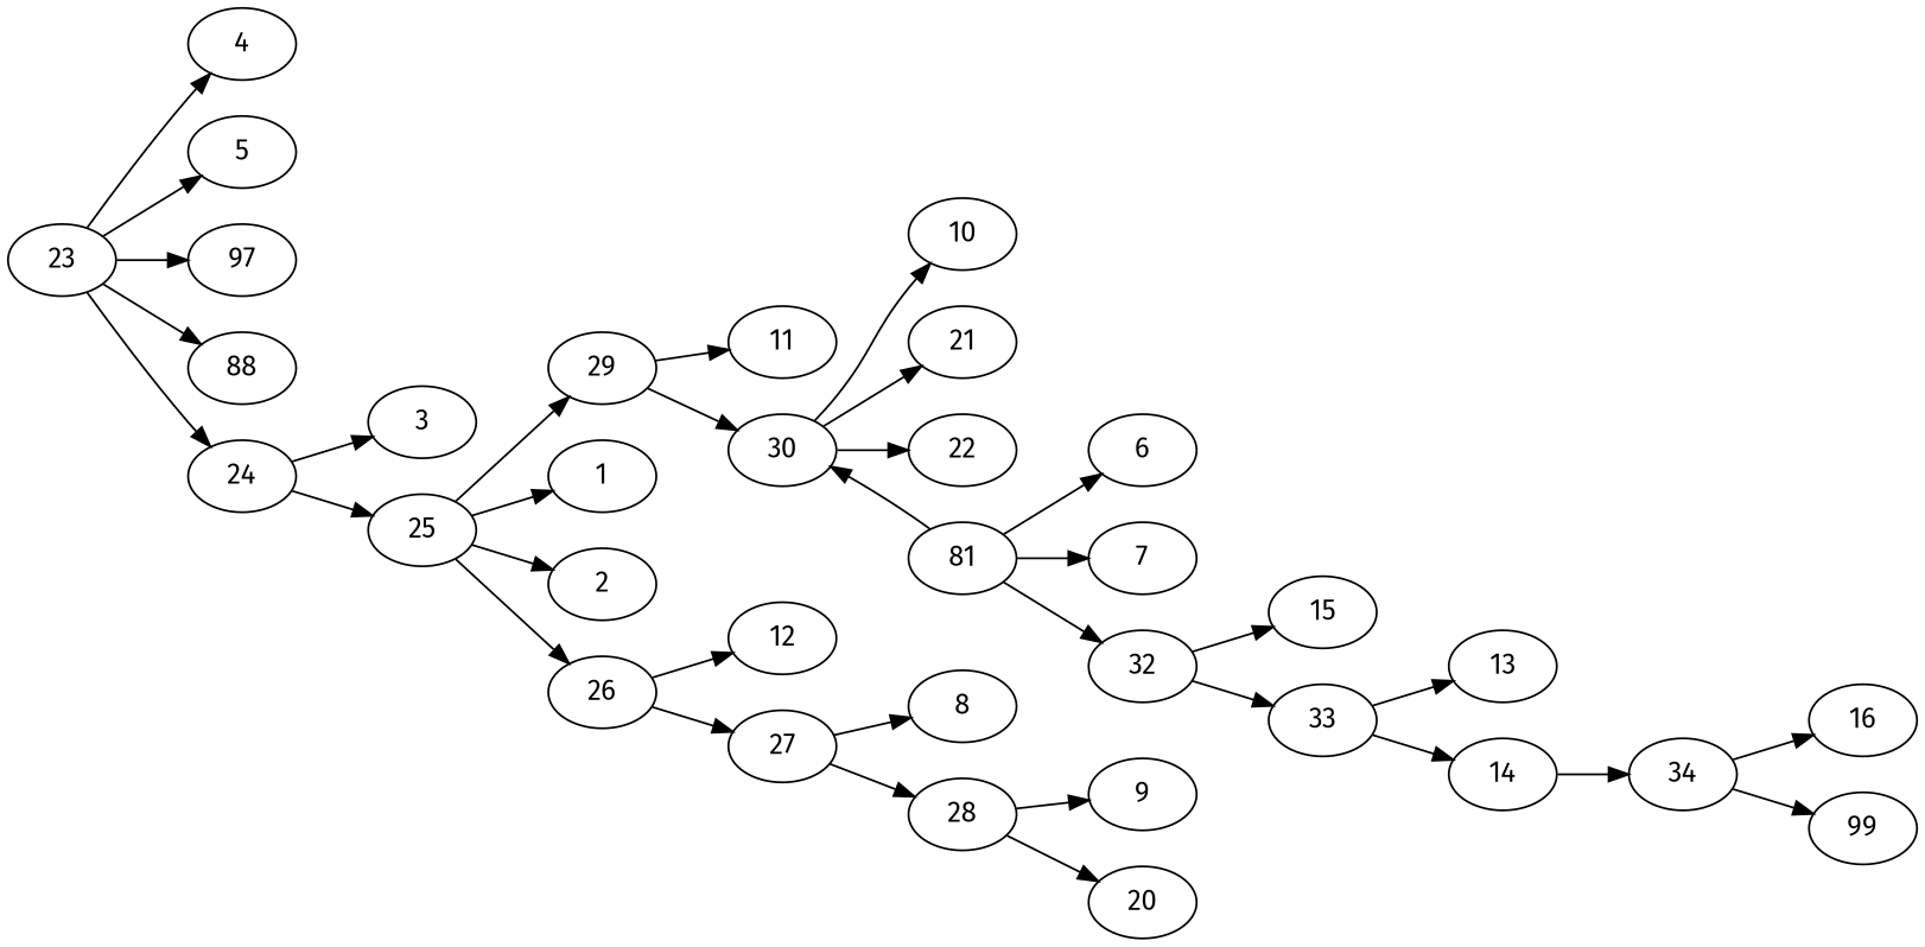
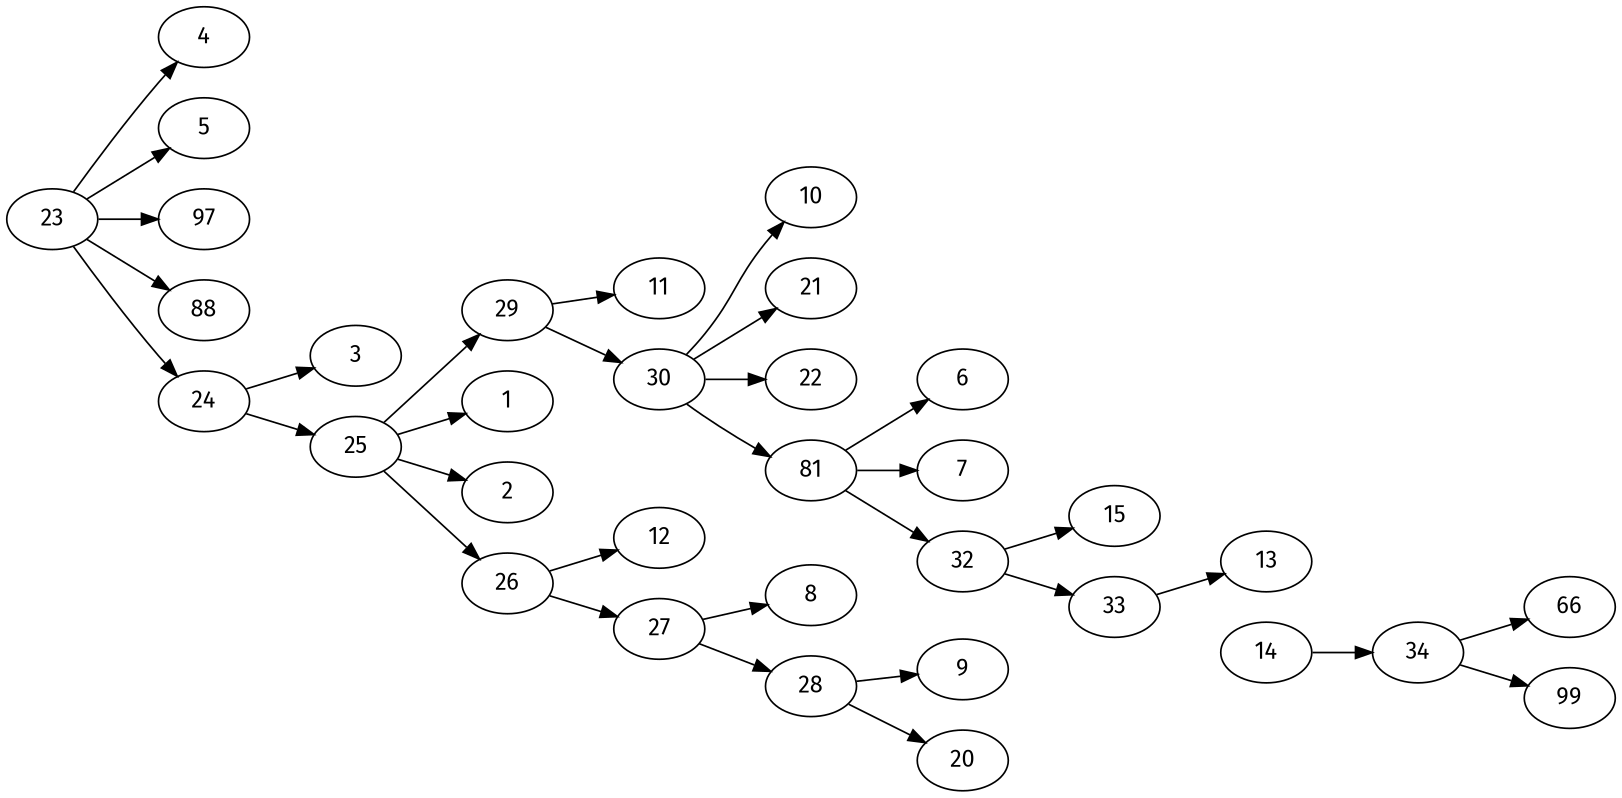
  digraph {
    fontname="Fira Sans"
    rankdir=LR
    node [fontname="Fira Sans"]
    edge [fontname="Fira Sans"]
    23
    4
    5
    n4 [label=97]
    n5 [label=88]
    24
    3
    25
    29
    1
    2
    26
    11
    30
    12
    27
    8
    28
    9
    20
    10
    21
    22
    n24 [label=81]
    6
    7
    32
    15
    33
    13
    14
    34
-   16
+   16 [label=66]
    n34 [label=99]
    23 -> 4
    23 -> 5
    23 -> n4
    23 -> n5
    23 -> 24
    24 -> 3
    24 -> 25
    25 -> 29
    25 -> 1
    25 -> 2
    25 -> 26
    29 -> 11
    29 -> 30
    26 -> 12
    26 -> 27
    30 -> 10
    30 -> 21
    30 -> 22
-   n24 -> 30
+   30 -> n24
    27 -> 8
    27 -> 28
    28 -> 9
    28 -> 20
    n24 -> 6
    n24 -> 7
    n24 -> 32
    32 -> 15
    32 -> 33
    33 -> 13
-   33 -> 14
    14 -> 34
    34 -> 16
    34 -> n34
  }
